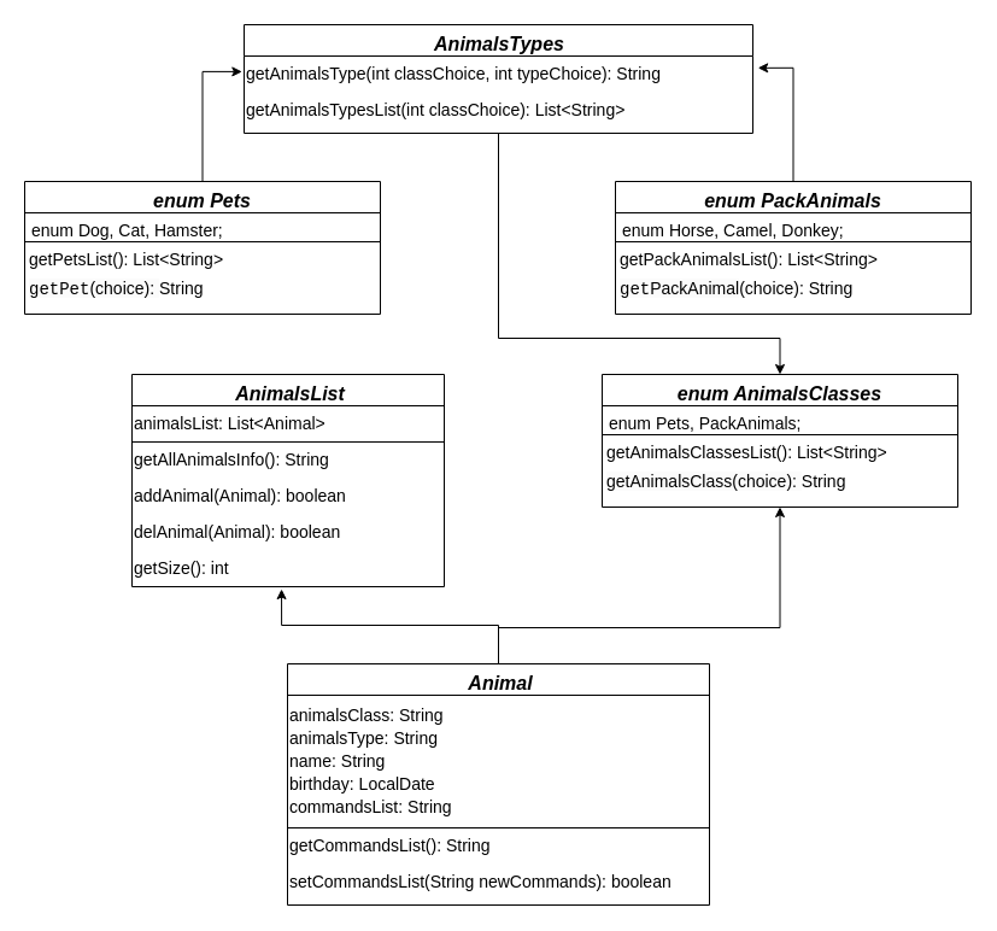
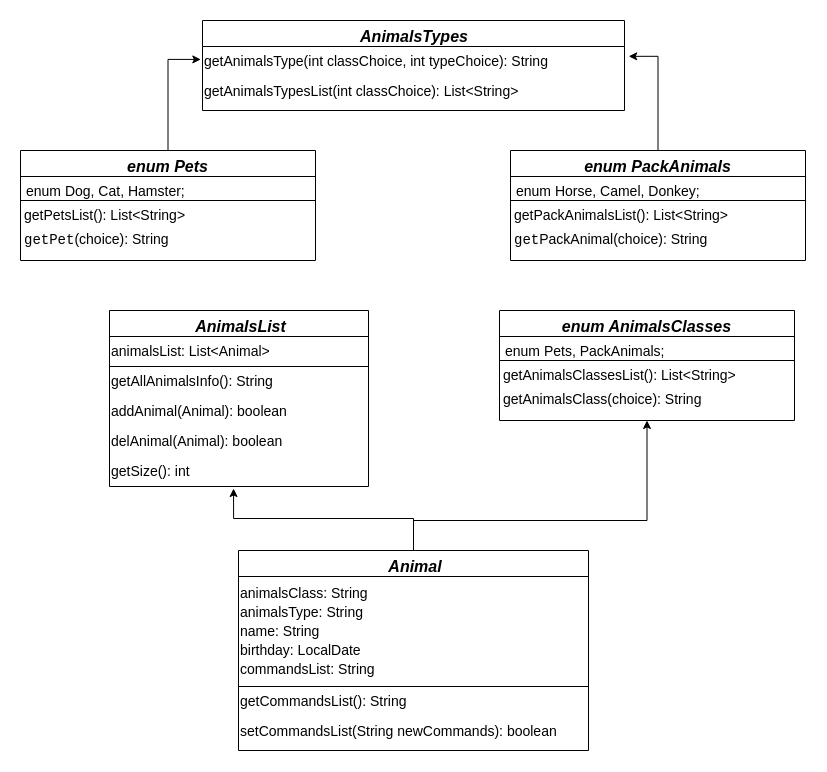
  <mxCell id="0" />
  <mxCell id="1" parent="0" />
  <mxCell id="2" value="enum AnimalsClasses" style="swimlane;fontStyle=3;align=center;verticalAlign=top;childLayout=stackLayout;horizontal=1;startSize=26;horizontalStack=0;resizeParent=1;resizeLast=0;collapsible=1;marginBottom=0;rounded=0;shadow=0;strokeWidth=1;fontSize=16;container=0;" parent="1" vertex="1"><mxGeometry x="499" y="310" width="295" height="110" as="geometry"><mxRectangle x="310" y="20" width="160" height="26" as="alternateBounds" /></mxGeometry></mxCell>
  <mxCell id="3" value="enum Pets, PackAnimals;" style="text;align=left;verticalAlign=top;spacingLeft=4;spacingRight=4;overflow=hidden;rotatable=0;points=[[0,0.5],[1,0.5]];portConstraint=eastwest;fontSize=14;container=0;strokeColor=default;" parent="2" vertex="1"><mxGeometry y="26" width="295" height="24" as="geometry" /></mxCell>
  <mxCell id="4" value="getAnimalsClassesList(): List&lt;String&gt;" style="text;align=left;verticalAlign=top;spacingLeft=2;spacingRight=4;overflow=hidden;rotatable=0;points=[[0,0.5],[1,0.5]];portConstraint=eastwest;fontSize=14;container=0;" vertex="1" parent="2"><mxGeometry y="50" width="295" height="24" as="geometry" /></mxCell>
  <mxCell id="5" value="&lt;span style=&quot;color: rgb(0, 0, 0); font-family: Helvetica; font-size: 14px; font-style: normal; font-variant-ligatures: normal; font-variant-caps: normal; font-weight: 400; letter-spacing: normal; orphans: 2; text-indent: 0px; text-transform: none; widows: 2; word-spacing: 0px; -webkit-text-stroke-width: 0px; white-space: nowrap; background-color: rgb(251, 251, 251); text-decoration-thickness: initial; text-decoration-style: initial; text-decoration-color: initial; float: none; display: inline !important;&quot;&gt;getAnimalsClass(choice):&amp;nbsp;&lt;/span&gt;&lt;span style=&quot;font-size: 14px;&quot;&gt;String&lt;/span&gt;" style="text;html=1;align=left;verticalAlign=middle;resizable=0;points=[];autosize=1;strokeColor=none;fillColor=none;spacingLeft=2;" vertex="1" parent="2"><mxGeometry y="74" width="295" height="30" as="geometry" /></mxCell>
  <mxCell id="6" value="enum Pets" style="swimlane;fontStyle=3;align=center;verticalAlign=top;childLayout=stackLayout;horizontal=1;startSize=26;horizontalStack=0;resizeParent=1;resizeLast=0;collapsible=1;marginBottom=0;rounded=0;shadow=0;strokeWidth=1;fontSize=16;container=0;" vertex="1" parent="1"><mxGeometry x="20" y="150" width="295" height="110" as="geometry"><mxRectangle x="310" y="20" width="160" height="26" as="alternateBounds" /></mxGeometry></mxCell>
  <mxCell id="7" value="enum Dog, Cat, Hamster;" style="text;align=left;verticalAlign=top;spacingLeft=4;spacingRight=4;overflow=hidden;rotatable=0;points=[[0,0.5],[1,0.5]];portConstraint=eastwest;fontSize=14;container=0;strokeColor=default;" vertex="1" parent="6"><mxGeometry y="26" width="295" height="24" as="geometry" /></mxCell>
  <mxCell id="8" value="getPetsList(): List&lt;String&gt; " style="text;align=left;verticalAlign=top;spacingLeft=2;spacingRight=4;overflow=hidden;rotatable=0;points=[[0,0.5],[1,0.5]];portConstraint=eastwest;fontSize=14;container=0;" vertex="1" parent="6"><mxGeometry y="50" width="295" height="24" as="geometry" /></mxCell>
  <mxCell id="9" value="&lt;font style=&quot;font-size: 14px;&quot;&gt;&lt;span style=&quot;font-family: Helvetica; font-style: normal; font-variant-ligatures: normal; font-variant-caps: normal; font-weight: 400; letter-spacing: normal; orphans: 2; text-indent: 0px; text-transform: none; widows: 2; word-spacing: 0px; -webkit-text-stroke-width: 0px; white-space: nowrap; background-color: rgb(251, 251, 251); text-decoration-thickness: initial; text-decoration-style: initial; text-decoration-color: initial; float: none; display: inline !important;&quot;&gt;&lt;span style=&quot;font-family: Consolas, &amp;quot;Courier New&amp;quot;, monospace; white-space-collapse: preserve;&quot;&gt;getPet&lt;/span&gt;(choice):&amp;nbsp;&lt;/span&gt;String&lt;/font&gt;" style="text;html=1;align=left;verticalAlign=middle;resizable=0;points=[];autosize=1;strokeColor=none;fillColor=none;spacingLeft=2;" vertex="1" parent="6"><mxGeometry y="74" width="295" height="30" as="geometry" /></mxCell>
  <mxCell id="10" value="enum PackAnimals" style="swimlane;fontStyle=3;align=center;verticalAlign=top;childLayout=stackLayout;horizontal=1;startSize=26;horizontalStack=0;resizeParent=1;resizeLast=0;collapsible=1;marginBottom=0;rounded=0;shadow=0;strokeWidth=1;fontSize=16;container=0;" vertex="1" parent="1"><mxGeometry x="510" y="150" width="295" height="110" as="geometry"><mxRectangle x="310" y="20" width="160" height="26" as="alternateBounds" /></mxGeometry></mxCell>
  <mxCell id="11" value="enum Horse, Camel, Donkey;" style="text;align=left;verticalAlign=top;spacingLeft=4;spacingRight=4;overflow=hidden;rotatable=0;points=[[0,0.5],[1,0.5]];portConstraint=eastwest;fontSize=14;container=0;strokeColor=default;" vertex="1" parent="10"><mxGeometry y="26" width="295" height="24" as="geometry" /></mxCell>
  <mxCell id="12" value="getPackAnimalsList(): List&lt;String&gt; " style="text;align=left;verticalAlign=top;spacingLeft=2;spacingRight=4;overflow=hidden;rotatable=0;points=[[0,0.5],[1,0.5]];portConstraint=eastwest;fontSize=14;container=0;" vertex="1" parent="10"><mxGeometry y="50" width="295" height="24" as="geometry" /></mxCell>
  <mxCell id="13" value="&lt;font style=&quot;font-size: 14px;&quot;&gt;&lt;span style=&quot;font-family: Helvetica; font-style: normal; font-variant-ligatures: normal; font-variant-caps: normal; font-weight: 400; letter-spacing: normal; orphans: 2; text-indent: 0px; text-transform: none; widows: 2; word-spacing: 0px; -webkit-text-stroke-width: 0px; white-space: nowrap; background-color: rgb(251, 251, 251); text-decoration-thickness: initial; text-decoration-style: initial; text-decoration-color: initial; float: none; display: inline !important;&quot;&gt;&lt;span style=&quot;font-family: Consolas, &amp;quot;Courier New&amp;quot;, monospace; white-space-collapse: preserve;&quot;&gt;get&lt;/span&gt;PackAnimal&lt;/span&gt;&lt;/font&gt;&lt;span style=&quot;font-size: 14px;&quot;&gt;(choice):&amp;nbsp;&lt;/span&gt;&lt;span style=&quot;font-size: 14px; background-color: initial;&quot;&gt;String&lt;/span&gt;" style="text;html=1;align=left;verticalAlign=middle;resizable=0;points=[];autosize=1;strokeColor=none;fillColor=none;spacingLeft=2;" vertex="1" parent="10"><mxGeometry y="74" width="295" height="30" as="geometry" /></mxCell>
- <mxCell id="14" style="edgeStyle=orthogonalEdgeStyle;rounded=0;orthogonalLoop=1;jettySize=auto;html=1;exitX=0.5;exitY=1;exitDx=0;exitDy=0;entryX=0.5;entryY=0;entryDx=0;entryDy=0;" edge="1" parent="1" source="15" target="2"><mxGeometry relative="1" as="geometry"><Array as="points"><mxPoint x="413" y="280" /><mxPoint x="647" y="280" /></Array></mxGeometry></mxCell>
  <mxCell id="15" value="AnimalsTypes" style="swimlane;fontStyle=3;align=center;verticalAlign=top;childLayout=stackLayout;horizontal=1;startSize=26;horizontalStack=0;resizeParent=1;resizeLast=0;collapsible=1;marginBottom=0;rounded=0;shadow=0;strokeWidth=1;fontSize=16;container=0;spacingLeft=2;" vertex="1" parent="1"><mxGeometry x="202" y="20" width="422" height="90" as="geometry"><mxRectangle x="310" y="20" width="160" height="26" as="alternateBounds" /></mxGeometry></mxCell>
  <mxCell id="16" value="&lt;div style=&quot;font-size: 14px; line-height: 19px; white-space-collapse: preserve;&quot;&gt;&lt;span style=&quot;background-color: rgb(255, 255, 255);&quot;&gt;getAnimalsType(int classChoice, int typeChoice): &lt;/span&gt;&lt;span style=&quot;background-color: rgb(255, 255, 255);&quot;&gt;String &lt;/span&gt;&lt;/div&gt;" style="text;html=1;align=left;verticalAlign=middle;resizable=0;points=[];autosize=1;strokeColor=none;fillColor=none;" vertex="1" parent="15"><mxGeometry y="26" width="422" height="30" as="geometry" /></mxCell>
  <mxCell id="17" value="&lt;div style=&quot;font-size: 14px; line-height: 19px; white-space-collapse: preserve;&quot;&gt;&lt;span style=&quot;background-color: rgb(255, 255, 255);&quot;&gt;&lt;font face=&quot;Helvetica&quot;&gt;getAnimalsTypesList(int classChoice): &lt;/font&gt;&lt;/span&gt;&lt;span style=&quot;background-color: rgb(255, 255, 255);&quot;&gt;List&amp;lt;String&amp;gt; &lt;/span&gt;&lt;/div&gt;" style="text;html=1;align=left;verticalAlign=middle;resizable=0;points=[];autosize=1;strokeColor=none;fillColor=none;" vertex="1" parent="15"><mxGeometry y="56" width="422" height="30" as="geometry" /></mxCell>
  <mxCell id="18" style="edgeStyle=orthogonalEdgeStyle;rounded=0;orthogonalLoop=1;jettySize=auto;html=1;exitX=0.5;exitY=0;exitDx=0;exitDy=0;entryX=-0.004;entryY=0.431;entryDx=0;entryDy=0;entryPerimeter=0;" edge="1" parent="1" source="6" target="16"><mxGeometry relative="1" as="geometry"><Array as="points"><mxPoint x="167" y="59" /></Array></mxGeometry></mxCell>
  <mxCell id="19" style="edgeStyle=orthogonalEdgeStyle;rounded=0;orthogonalLoop=1;jettySize=auto;html=1;exitX=0.5;exitY=0;exitDx=0;exitDy=0;entryX=1.01;entryY=0.328;entryDx=0;entryDy=0;entryPerimeter=0;" edge="1" parent="1" source="10" target="16"><mxGeometry relative="1" as="geometry"><Array as="points"><mxPoint x="657" y="56" /></Array></mxGeometry></mxCell>
  <mxCell id="20" value="AnimalsList" style="swimlane;fontStyle=3;align=center;verticalAlign=top;childLayout=stackLayout;horizontal=1;startSize=26;horizontalStack=0;resizeParent=1;resizeLast=0;collapsible=1;marginBottom=0;rounded=0;shadow=0;strokeWidth=1;fontSize=16;container=0;spacingLeft=4;" vertex="1" parent="1"><mxGeometry x="109" y="310" width="259" height="176" as="geometry"><mxRectangle x="310" y="20" width="160" height="26" as="alternateBounds" /></mxGeometry></mxCell>
  <mxCell id="21" value="&lt;div style=&quot;font-size: 14px; line-height: 19px; white-space-collapse: preserve;&quot;&gt;&lt;div style=&quot;line-height: 19px;&quot;&gt;&lt;span style=&quot;background-color: rgb(255, 255, 255);&quot;&gt;&lt;font face=&quot;Helvetica&quot;&gt;animalsList: &lt;/font&gt;&lt;/span&gt;&lt;span style=&quot;background-color: rgb(255, 255, 255);&quot;&gt;List&amp;lt;Animal&amp;gt; &lt;/span&gt;&lt;/div&gt;&lt;/div&gt;" style="text;html=1;align=left;verticalAlign=middle;resizable=0;points=[];autosize=1;strokeColor=default;" vertex="1" parent="20"><mxGeometry y="26" width="259" height="30" as="geometry" /></mxCell>
  <mxCell id="22" value="&lt;div style=&quot;font-size: 14px; line-height: 19px; white-space-collapse: preserve;&quot;&gt;&lt;div style=&quot;line-height: 19px;&quot;&gt;&lt;span style=&quot;background-color: rgb(255, 255, 255);&quot;&gt;&lt;font face=&quot;Helvetica&quot;&gt;getAllAnimalsInfo(): &lt;/font&gt;&lt;/span&gt;&lt;span style=&quot;background-color: rgb(255, 255, 255);&quot;&gt;String &lt;/span&gt;&lt;/div&gt;&lt;/div&gt;" style="text;html=1;align=left;verticalAlign=middle;resizable=0;points=[];autosize=1;strokeColor=none;fillColor=none;" vertex="1" parent="20"><mxGeometry y="56" width="259" height="30" as="geometry" /></mxCell>
  <mxCell id="23" value="&lt;div style=&quot;font-size: 14px; line-height: 19px; white-space-collapse: preserve;&quot;&gt;&lt;span style=&quot;background-color: rgb(255, 255, 255);&quot;&gt;&lt;font face=&quot;Helvetica&quot;&gt;addAnimal(Animal): boolean&lt;/font&gt;&lt;/span&gt;&lt;/div&gt;" style="text;html=1;align=left;verticalAlign=middle;resizable=0;points=[];autosize=1;strokeColor=none;fillColor=none;" vertex="1" parent="20"><mxGeometry y="86" width="259" height="30" as="geometry" /></mxCell>
  <mxCell id="24" value="&lt;span style=&quot;font-size: 14px; white-space-collapse: preserve; background-color: rgb(255, 255, 255);&quot;&gt;delAnimal(Animal): boolean&lt;/span&gt;" style="text;html=1;align=left;verticalAlign=middle;resizable=0;points=[];autosize=1;strokeColor=none;fillColor=none;" vertex="1" parent="20"><mxGeometry y="116" width="259" height="30" as="geometry" /></mxCell>
  <mxCell id="25" value="&lt;div style=&quot;font-size: 14px; line-height: 19px; white-space-collapse: preserve;&quot;&gt;&lt;span style=&quot;background-color: rgb(255, 255, 255);&quot;&gt;&lt;font face=&quot;Helvetica&quot;&gt;getSize(): &lt;/font&gt;&lt;/span&gt;&lt;span style=&quot;background-color: rgb(255, 255, 255);&quot;&gt;int &lt;/span&gt;&lt;/div&gt;" style="text;html=1;align=left;verticalAlign=middle;resizable=0;points=[];autosize=1;strokeColor=none;fillColor=none;" vertex="1" parent="20"><mxGeometry y="146" width="259" height="30" as="geometry" /></mxCell>
  <mxCell id="26" style="edgeStyle=orthogonalEdgeStyle;rounded=0;orthogonalLoop=1;jettySize=auto;html=1;exitX=0.5;exitY=0;exitDx=0;exitDy=0;entryX=0.5;entryY=1;entryDx=0;entryDy=0;" edge="1" parent="1" source="27" target="2"><mxGeometry relative="1" as="geometry"><Array as="points"><mxPoint x="413" y="520" /><mxPoint x="646" y="520" /></Array></mxGeometry></mxCell>
  <mxCell id="27" value="Animal" style="swimlane;fontStyle=3;align=center;verticalAlign=top;childLayout=stackLayout;horizontal=1;startSize=26;horizontalStack=0;resizeParent=1;resizeLast=0;collapsible=1;marginBottom=0;rounded=0;shadow=0;strokeWidth=1;fontSize=16;container=0;spacingLeft=4;labelBackgroundColor=none;textShadow=0;fillColor=none;" vertex="1" parent="1"><mxGeometry x="238" y="550" width="350" height="200" as="geometry"><mxRectangle x="310" y="20" width="160" height="26" as="alternateBounds" /></mxGeometry></mxCell>
  <mxCell id="28" value="&lt;div style=&quot;font-size: 14px; line-height: 19px; white-space-collapse: preserve;&quot;&gt;&lt;div style=&quot;line-height: 19px; font-size: 14px;&quot;&gt;&lt;div style=&quot;line-height: 19px; font-size: 14px;&quot;&gt;&lt;div style=&quot;font-size: 14px;&quot;&gt;&lt;span style=&quot;background-color: rgb(255, 255, 255); font-size: 14px;&quot;&gt;&lt;font style=&quot;font-size: 14px;&quot; face=&quot;Helvetica&quot;&gt;animalsClass: &lt;/font&gt;&lt;/span&gt;&lt;span style=&quot;background-color: rgb(255, 255, 255); font-size: 14px;&quot;&gt;String &lt;/span&gt;&lt;/div&gt;&lt;div style=&quot;font-size: 14px;&quot;&gt;&lt;span style=&quot;background-color: rgb(255, 255, 255); font-size: 14px;&quot;&gt;&lt;font face=&quot;Helvetica&quot; style=&quot;font-size: 14px;&quot;&gt;animalsType: &lt;/font&gt;&lt;/span&gt;&lt;span style=&quot;background-color: rgb(255, 255, 255); font-size: 14px;&quot;&gt;String &lt;/span&gt;&lt;/div&gt;&lt;div style=&quot;font-size: 14px;&quot;&gt;&lt;span style=&quot;background-color: rgb(255, 255, 255); font-size: 14px;&quot;&gt;&lt;font style=&quot;font-size: 14px;&quot; face=&quot;Helvetica&quot;&gt;&lt;font style=&quot;font-size: 14px;&quot;&gt;name: &lt;/font&gt;&lt;/font&gt;&lt;/span&gt;&lt;span style=&quot;background-color: rgb(255, 255, 255); font-size: 14px;&quot;&gt;String &lt;/span&gt;&lt;/div&gt;&lt;div style=&quot;font-size: 14px;&quot;&gt;&lt;span style=&quot;background-color: rgb(255, 255, 255); font-size: 14px;&quot;&gt;&lt;font face=&quot;Helvetica&quot; style=&quot;font-size: 14px;&quot;&gt;birthday: &lt;/font&gt;&lt;/span&gt;&lt;span style=&quot;background-color: rgb(255, 255, 255); font-size: 14px;&quot;&gt;LocalDate &lt;/span&gt;&lt;/div&gt;&lt;div style=&quot;font-size: 14px;&quot;&gt;&lt;span style=&quot;background-color: rgb(255, 255, 255); font-size: 14px;&quot;&gt;&lt;font face=&quot;Helvetica&quot; style=&quot;font-size: 14px;&quot;&gt;commandsList: &lt;/font&gt;&lt;/span&gt;&lt;span style=&quot;background-color: rgb(255, 255, 255); font-size: 14px;&quot;&gt;String &lt;/span&gt;&lt;/div&gt;&lt;/div&gt;&lt;/div&gt;&lt;/div&gt;" style="text;html=1;align=left;verticalAlign=middle;resizable=0;points=[];autosize=1;strokeColor=default;fontSize=14;" vertex="1" parent="27"><mxGeometry y="26" width="350" height="110" as="geometry" /></mxCell>
  <mxCell id="29" value="&lt;div style=&quot;font-size: 14px; line-height: 19px; white-space-collapse: preserve;&quot;&gt;&lt;div style=&quot;line-height: 19px; font-size: 14px;&quot;&gt;&lt;div style=&quot;line-height: 19px; font-size: 14px;&quot;&gt;&lt;font style=&quot;background-color: rgb(255, 255, 255); font-size: 14px;&quot; face=&quot;Helvetica&quot;&gt;getCommandsList(): &lt;/font&gt;&lt;span style=&quot;background-color: rgb(255, 255, 255);&quot;&gt;String &lt;/span&gt;&lt;/div&gt;&lt;/div&gt;&lt;/div&gt;" style="text;html=1;align=left;verticalAlign=middle;resizable=0;points=[];autosize=1;strokeColor=none;fillColor=none;fontSize=14;" vertex="1" parent="27"><mxGeometry y="136" width="350" height="30" as="geometry" /></mxCell>
  <mxCell id="30" value="&lt;div style=&quot;font-size: 14px; line-height: 19px; white-space-collapse: preserve;&quot;&gt;&lt;div style=&quot;line-height: 19px; font-size: 14px;&quot;&gt;&lt;font style=&quot;background-color: rgb(255, 255, 255); font-size: 14px;&quot; face=&quot;Helvetica&quot;&gt;setCommandsList(String newCommands): &lt;/font&gt;&lt;span style=&quot;background-color: rgb(255, 255, 255);&quot;&gt;boolean &lt;/span&gt;&lt;/div&gt;&lt;/div&gt;" style="text;html=1;align=left;verticalAlign=middle;resizable=0;points=[];autosize=1;strokeColor=none;fillColor=none;fontSize=14;" vertex="1" parent="27"><mxGeometry y="166" width="350" height="30" as="geometry" /></mxCell>
  <mxCell id="31" style="edgeStyle=orthogonalEdgeStyle;rounded=0;orthogonalLoop=1;jettySize=auto;html=1;exitX=0.5;exitY=0;exitDx=0;exitDy=0;entryX=0.479;entryY=1.067;entryDx=0;entryDy=0;entryPerimeter=0;" edge="1" parent="1" source="27" target="25"><mxGeometry relative="1" as="geometry" /></mxCell>
